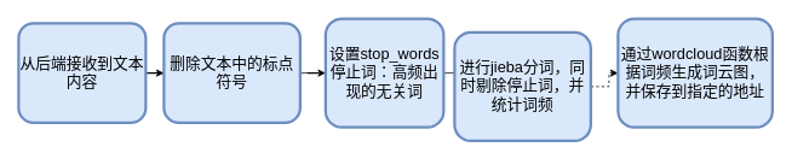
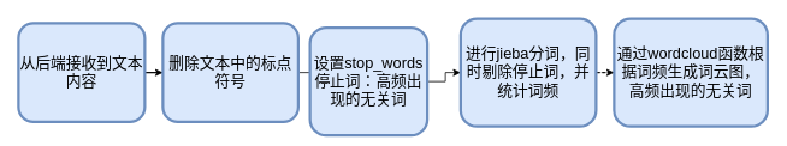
  <mxCell id="0" />
  <mxCell id="1" parent="0" />
  <mxCell id="2" value="" style="edgeStyle=orthogonalEdgeStyle;rounded=0;orthogonalLoop=1;jettySize=auto;html=1;fontSize=17;" parent="1" source="3" target="5" edge="1"><mxGeometry relative="1" as="geometry" /></mxCell>
  <mxCell id="3" value="从后端接收到文本内容" style="rounded=1;whiteSpace=wrap;html=1;fontSize=17;strokeWidth=3;fillColor=#dae8fc;strokeColor=#6c8ebf;direction=south;" parent="1" vertex="1"><mxGeometry x="20" y="25" width="140" height="110" as="geometry" /></mxCell>
  <mxCell id="4" value="" style="edgeStyle=orthogonalEdgeStyle;rounded=0;orthogonalLoop=1;jettySize=auto;html=1;fontSize=17;" parent="1" source="5" target="7" edge="1"><mxGeometry relative="1" as="geometry" /></mxCell>
  <mxCell id="5" value="删除文本中的标点符号" style="rounded=1;whiteSpace=wrap;html=1;fontSize=17;strokeWidth=3;fillColor=#dae8fc;strokeColor=#6c8ebf;direction=south;" parent="1" vertex="1"><mxGeometry x="180" y="25" width="150" height="110" as="geometry" /></mxCell>
  <mxCell id="6" value="" style="edgeStyle=orthogonalEdgeStyle;rounded=0;orthogonalLoop=1;jettySize=auto;html=1;fontSize=17;" parent="1" source="7" target="9" edge="1"><mxGeometry relative="1" as="geometry" /></mxCell>
- <mxCell id="7" value="&lt;div&gt;&lt;span&gt;设置stop_words停止词：&lt;/span&gt;&lt;span&gt;高频出现的无关词&lt;/span&gt;&lt;/div&gt;" style="whiteSpace=wrap;html=1;fontSize=17;rounded=1;strokeWidth=3;align=center;fillColor=#dae8fc;strokeColor=#6c8ebf;direction=south;" parent="1" vertex="1"><mxGeometry x="358" y="20" width="130" height="120" as="geometry" /></mxCell>
+ <mxCell id="7" value="&lt;div&gt;&lt;span&gt;设置stop_words停止词：&lt;/span&gt;&lt;span&gt;高频出现的无关词&lt;/span&gt;&lt;/div&gt;" style="whiteSpace=wrap;html=1;fontSize=17;rounded=1;strokeWidth=3;align=center;fillColor=#dae8fc;strokeColor=#6c8ebf;direction=south;" parent="1" vertex="1"><mxGeometry x="343" y="30" width="130" height="120" as="geometry" /></mxCell>
  <mxCell id="8" value="" style="edgeStyle=orthogonalEdgeStyle;rounded=0;orthogonalLoop=1;jettySize=auto;html=1;fontSize=21;dashed=1;" parent="1" source="9" target="10" edge="1"><mxGeometry relative="1" as="geometry" /></mxCell>
- <mxCell id="9" value="进行jieba分词，同时剔除停止词，并统计词频" style="whiteSpace=wrap;html=1;fontSize=17;rounded=1;strokeWidth=3;fillColor=#dae8fc;strokeColor=#6c8ebf;direction=south;" parent="1" vertex="1"><mxGeometry x="500" y="35" width="150" height="120" as="geometry" /></mxCell>
- <mxCell id="10" value="通过wordcloud函数根据词频生成词云图，并保存到指定的地址" style="whiteSpace=wrap;html=1;fontSize=17;rounded=1;strokeWidth=3;fillColor=#dae8fc;strokeColor=#6c8ebf;direction=south;" parent="1" vertex="1"><mxGeometry x="680" y="20" width="170" height="120" as="geometry" /></mxCell>
+ <mxCell id="9" value="进行jieba分词，同时剔除停止词，并统计词频" style="whiteSpace=wrap;html=1;fontSize=17;rounded=1;strokeWidth=3;fillColor=#dae8fc;strokeColor=#6c8ebf;direction=south;" parent="1" vertex="1"><mxGeometry x="510" y="20" width="150" height="120" as="geometry" /></mxCell>
+ <mxCell id="10" value="通过wordcloud函数根据词频生成词云图，高频出现的无关词" style="whiteSpace=wrap;html=1;fontSize=17;rounded=1;strokeWidth=3;fillColor=#dae8fc;strokeColor=#6c8ebf;direction=south;" parent="1" vertex="1"><mxGeometry x="680" y="20" width="170" height="120" as="geometry" /></mxCell>
